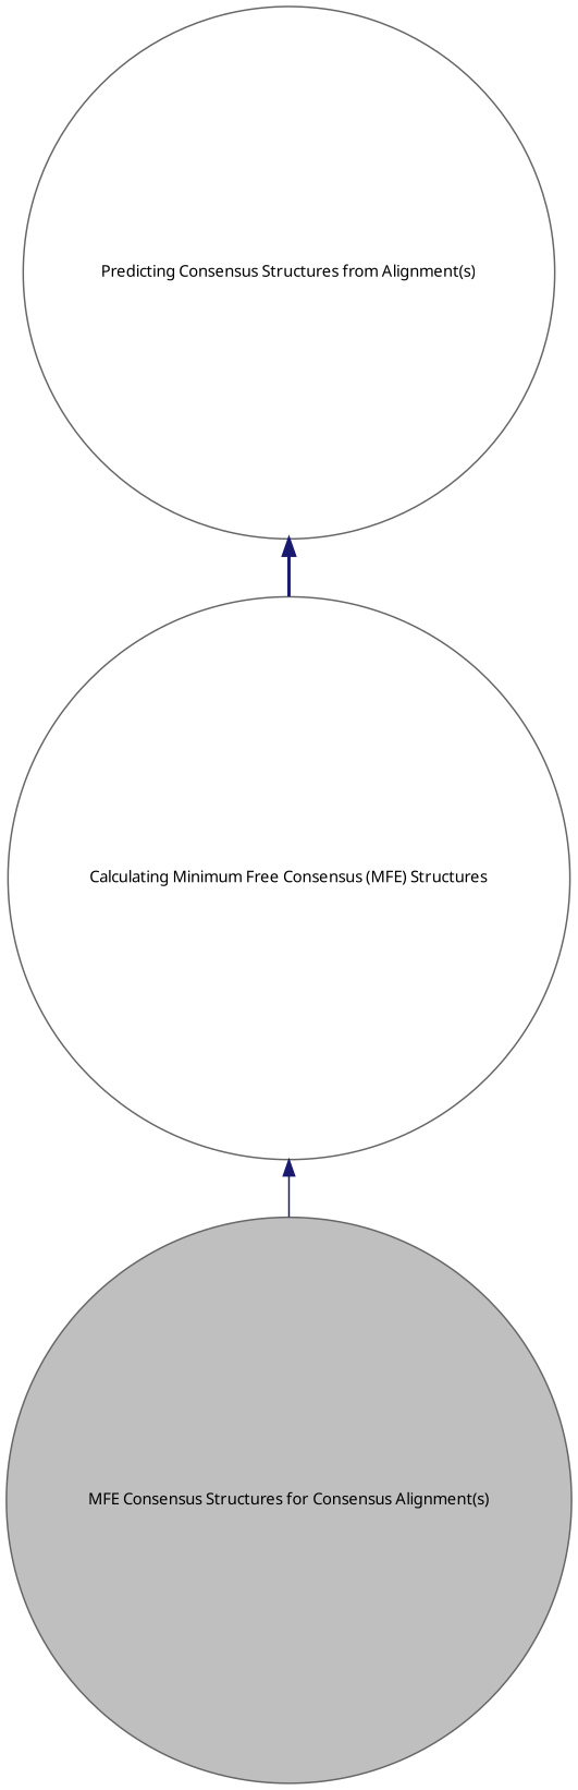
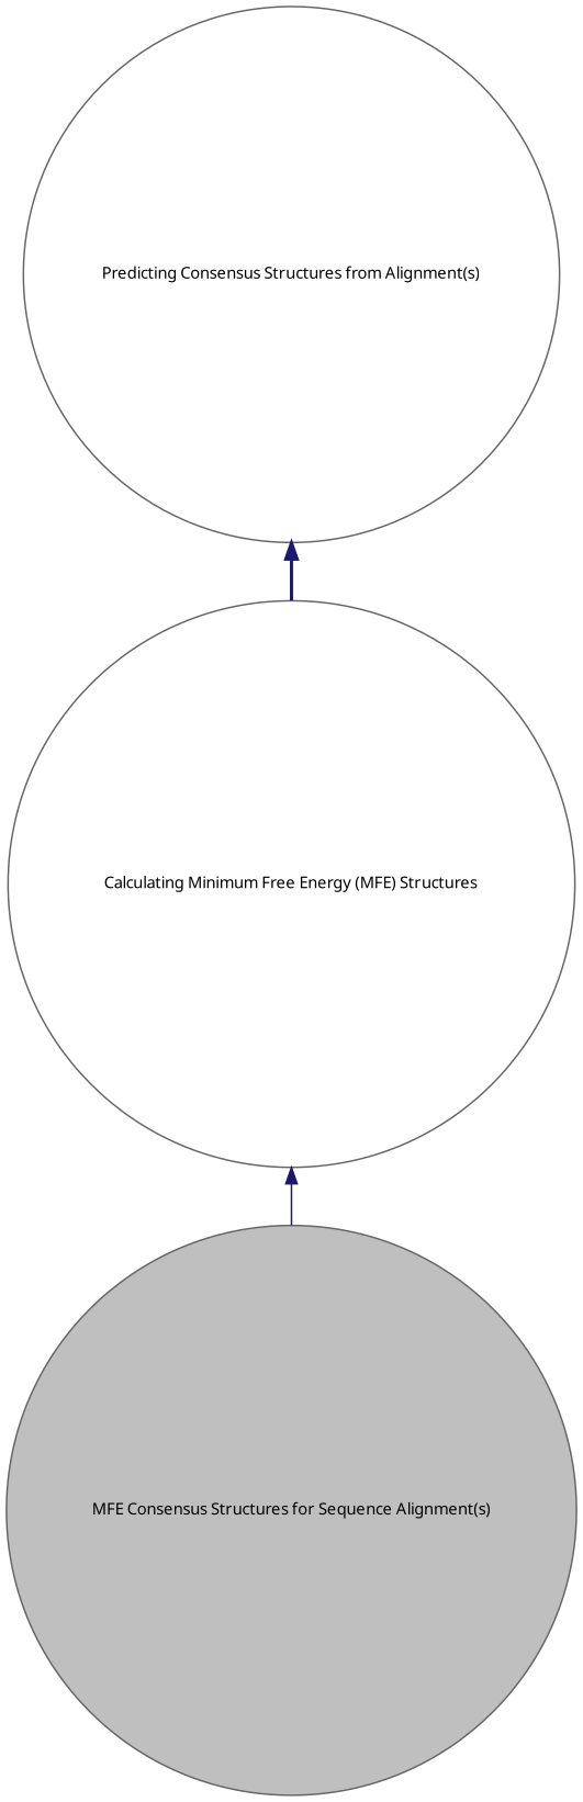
  digraph {
    rankdir=TB
    node [color=gray40 fontname="FreeSans.ttf" fontsize=10 shape=circle]
    edge [color=midnightblue dir=back fontname="FreeSans.ttf" fontsize=8 labelfontname="FreeSans.ttf" labelfontsize=8 shape=plaintext]
    n1 [height=0.2 label="Predicting Consensus Structures from Alignment(s)" width=0.4]
-   n2 [height=0.2 label="Calculating Minimum Free Consensus (MFE) Structures" width=0.4]
-   n3 [fillcolor=grey75 fontcolor=black height=0.2 label="MFE Consensus Structures for Consensus Alignment(s)" style=filled width=0.4]
+   n2 [height=0.2 label="Calculating Minimum Free Energy (MFE) Structures" width=0.4]
+   n3 [fillcolor=grey75 fontcolor=black height=0.2 label="MFE Consensus Structures for Sequence Alignment(s)" style=filled width=0.4]
    n1 -> n2 [style=bold]
    n2 -> n3 [style=solid]
  }
